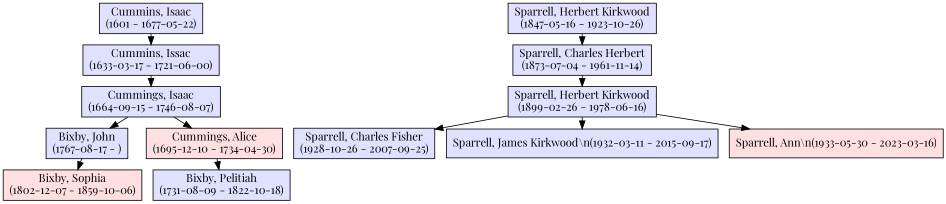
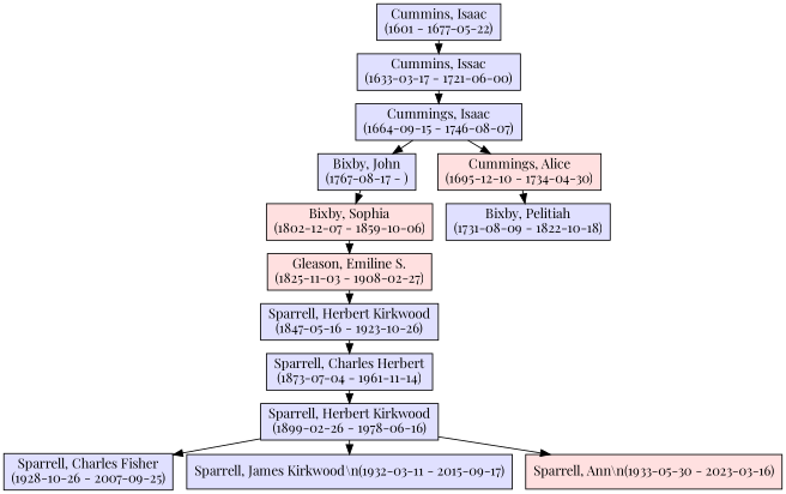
  digraph {
    bgcolor=white
    concentrate=false
    fontname="Playfair Display"
    fontsize=14
    mclimit=99
    nodesep=0.20
    rankdir=TB
    ranksep=0.20
    searchsize=100
    splines=true
    node [fillcolor="#e0e0ff" fontname="Playfair Display" fontsize=14 shape=box style="solid,filled"]
    edge [arrowhead=normal arrowtail=none dir=both fontname="Playfair Display" fontsize=14 style=solid]
    n1 [label="Bixby, John\n(1767-08-17 - )"]
    n2 [fillcolor="#ffe0e0" label="Bixby, Sophia\n(1802-12-07 - 1859-10-06)"]
+   n3 [fillcolor="#ffe0e0" label="Gleason, Emiline S.\n(1825-11-03 - 1908-02-27)"]
    n4 [label="Cummins, Isaac\n(1601 - 1677-05-22)"]
    n5 [label="Cummins, Issac\n(1633-03-17 - 1721-06-00)"]
    n6 [label="Cummings, Isaac\n(1664-09-15 - 1746-08-07)"]
    n7 [label="Sparrell, Herbert Kirkwood\n(1899-02-26 - 1978-06-16)"]
    n8 [label="Sparrell, Charles Fisher\n(1928-10-26 - 2007-09-25)"]
    n9 [label=<Sparrell, James Kirkwood\n(1932-03-11 - 2015-09-17)>]
    n10 [fillcolor="#ffe0e0" label=<Sparrell, Ann\n(1933-05-30 - 2023-03-16)>]
    n11 [label="Sparrell, Herbert Kirkwood\n(1847-05-16 - 1923-10-26)"]
    n12 [label="Sparrell, Charles Herbert\n(1873-07-04 - 1961-11-14)"]
    n13 [fillcolor="#ffe0e0" label="Cummings, Alice\n(1695-12-10 - 1734-04-30)"]
    n14 [label="Bixby, Pelitiah\n(1731-08-09 - 1822-10-18)"]
    n1 -> n2
+   n2 -> n3
+   n3 -> n11
    n4 -> n5
    n5 -> n6
    n6 -> n1
    n6 -> n13
    n7 -> n8
    n7 -> n9
    n7 -> n10
    n11 -> n12
    n12 -> n7
    n13 -> n14
  }
